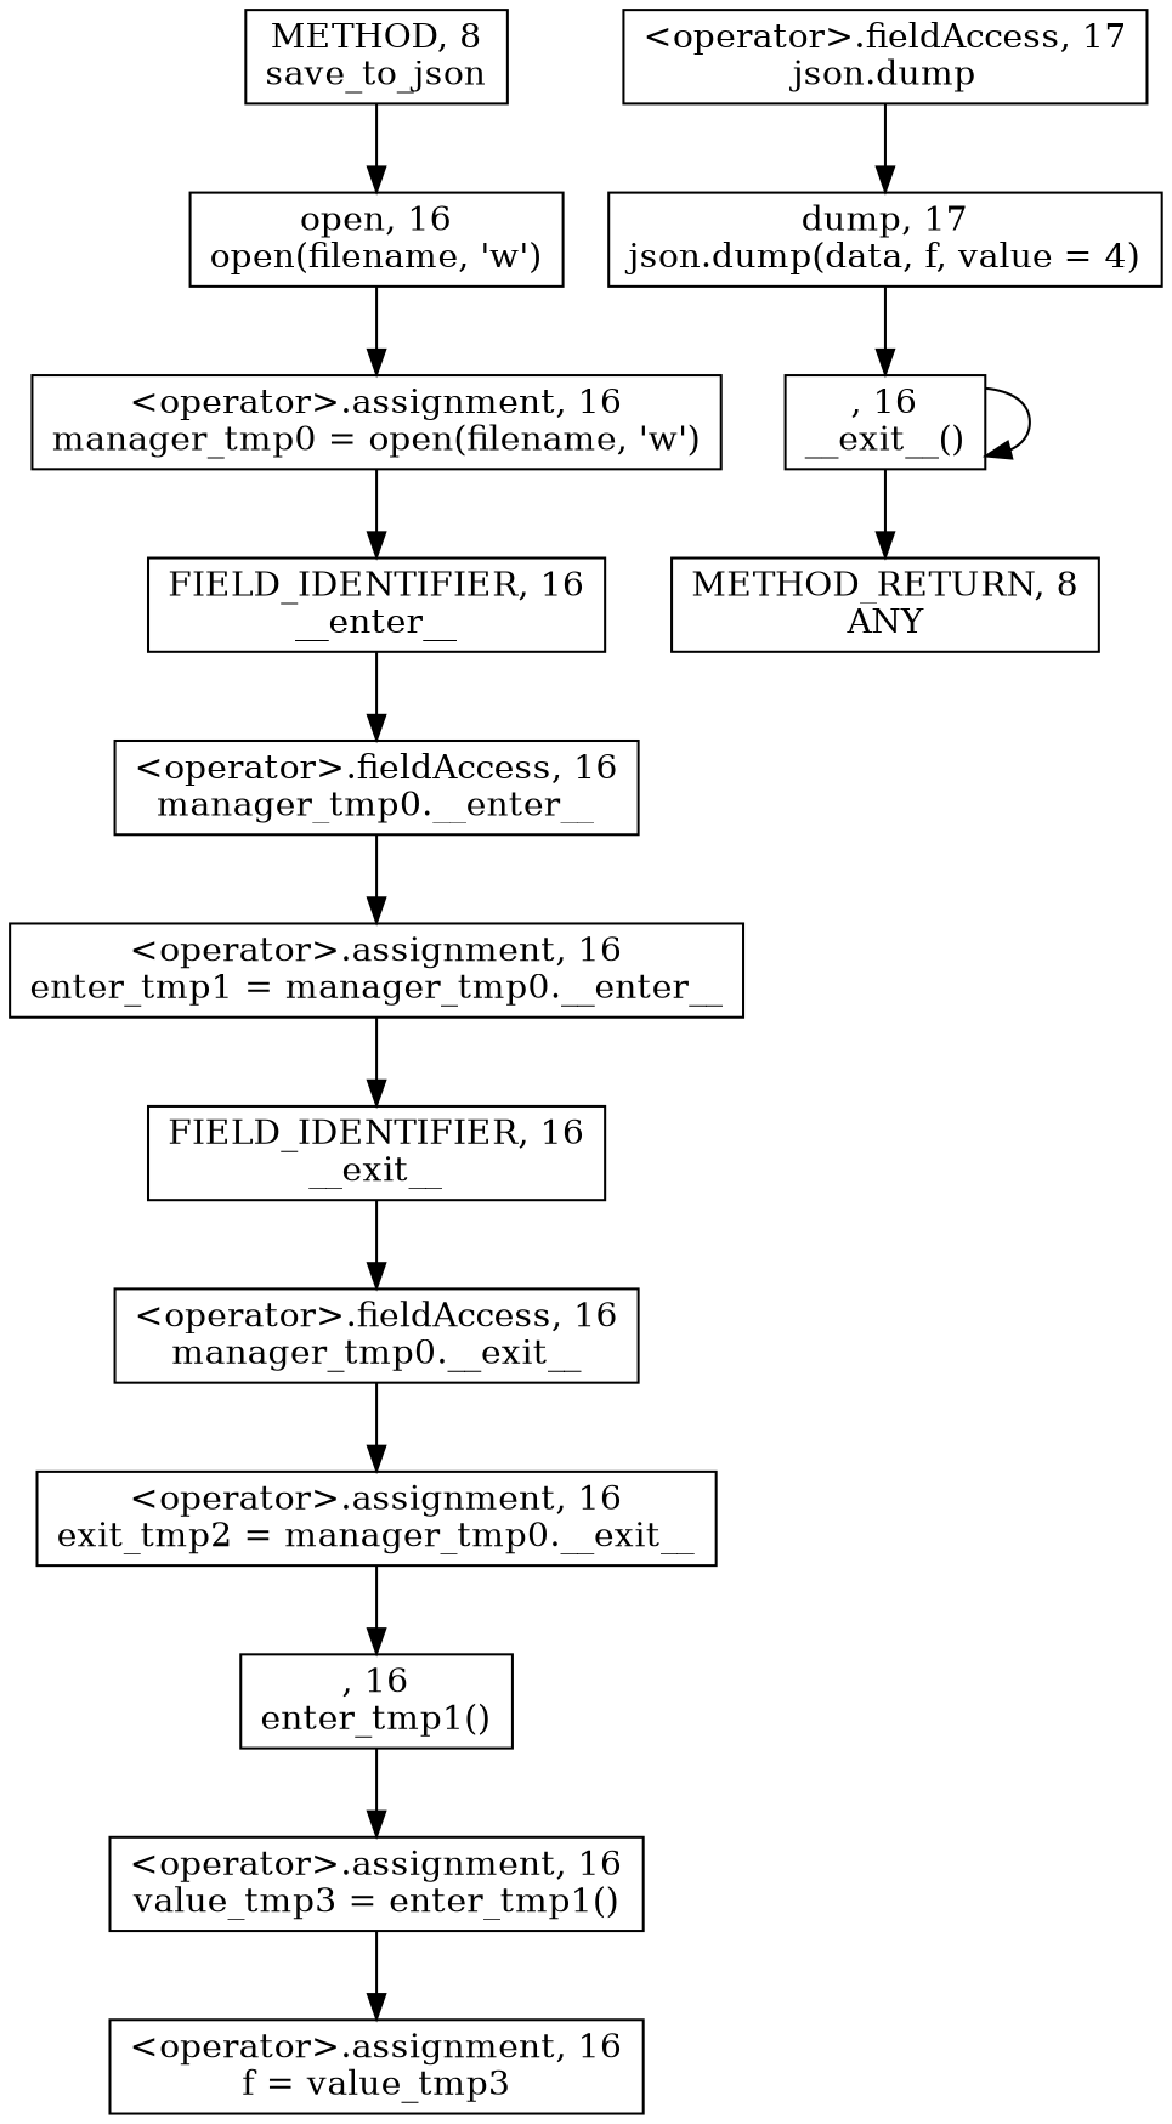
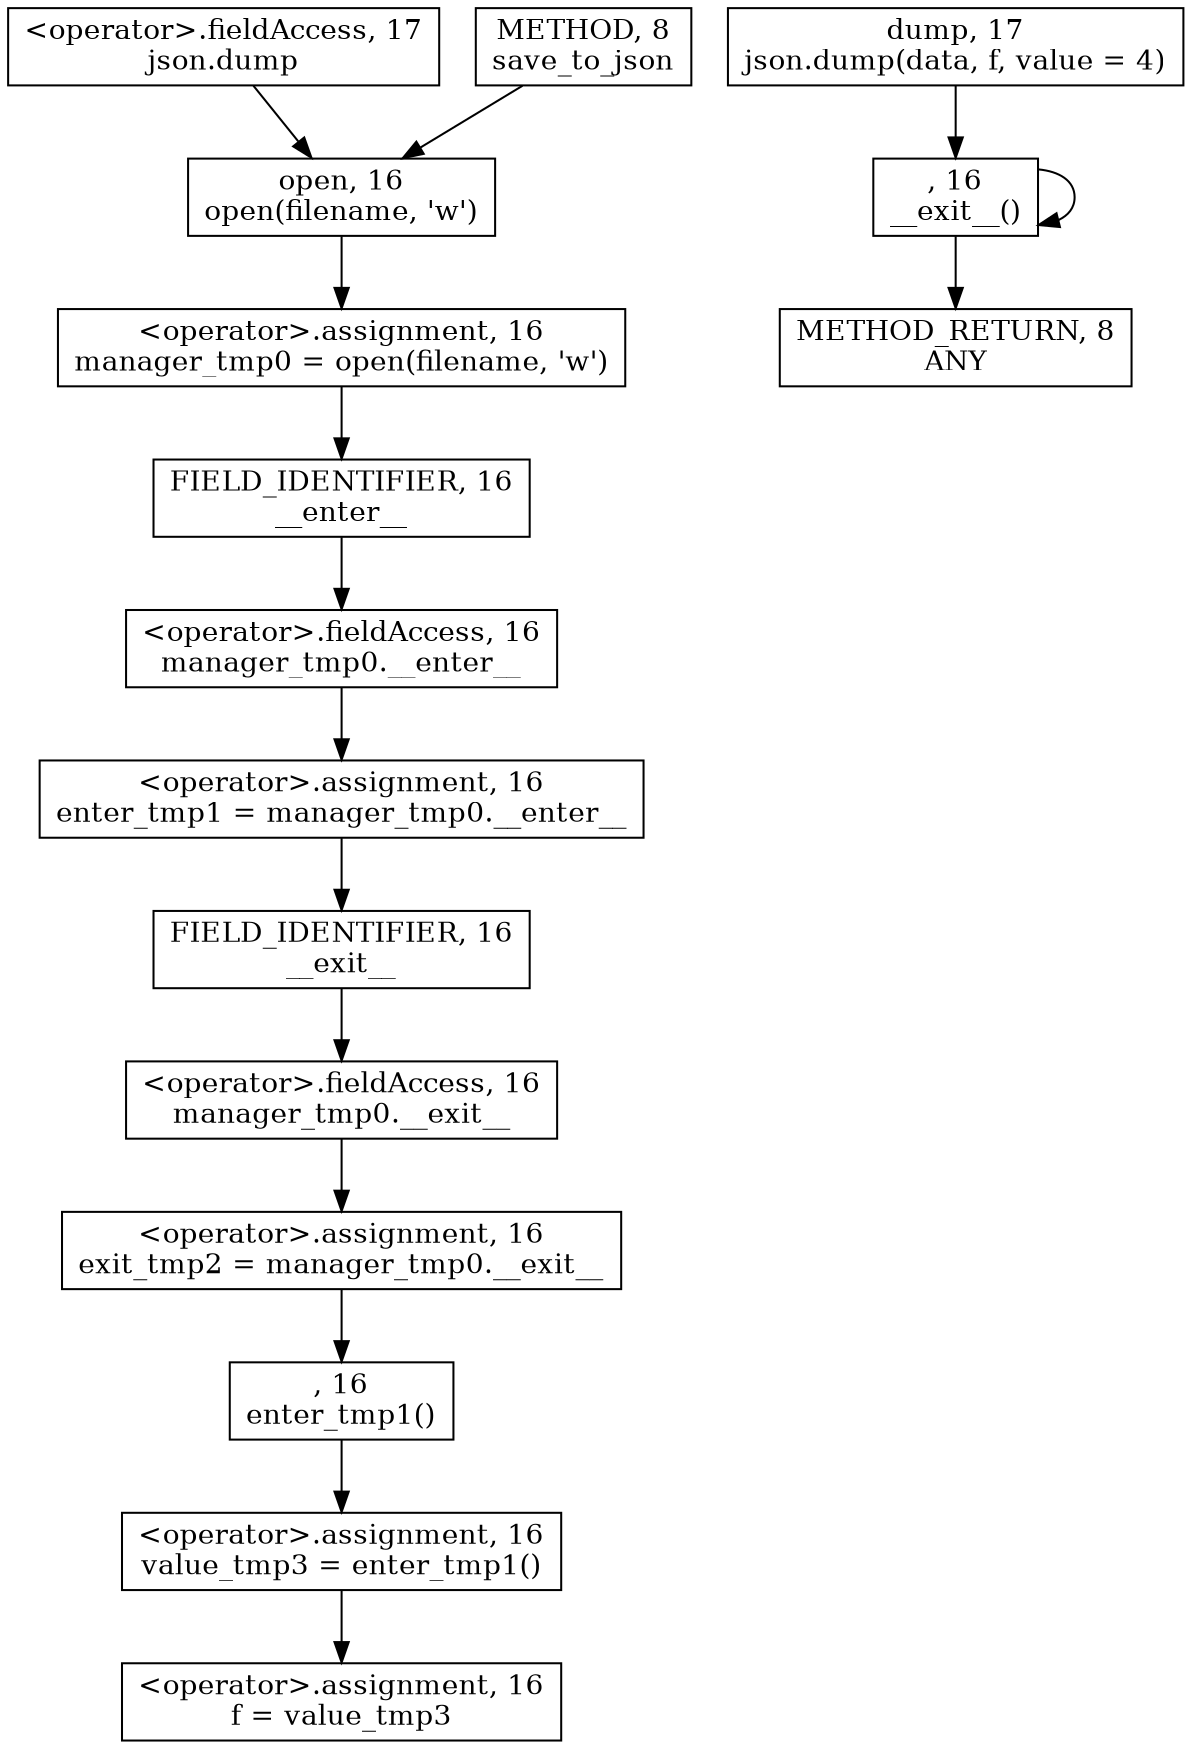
  digraph {
    node [shape=rect]
    n1 [label=<&lt;operator&gt;.assignment, 16<BR/>manager_tmp0 = open(filename, 'w')>]
    n2 [label=<FIELD_IDENTIFIER, 16<BR/>__enter__>]
    n3 [label=<&lt;operator&gt;.fieldAccess, 16<BR/>manager_tmp0.__enter__>]
    n4 [label=<&lt;operator&gt;.assignment, 16<BR/>enter_tmp1 = manager_tmp0.__enter__>]
    n5 [label=<FIELD_IDENTIFIER, 16<BR/>__exit__>]
    n6 [label=<&lt;operator&gt;.fieldAccess, 16<BR/>manager_tmp0.__exit__>]
    n7 [label=<&lt;operator&gt;.assignment, 16<BR/>exit_tmp2 = manager_tmp0.__exit__>]
    n8 [label=<, 16<BR/>enter_tmp1()>]
    n9 [label=<&lt;operator&gt;.assignment, 16<BR/>value_tmp3 = enter_tmp1()>]
    n10 [label=<&lt;operator&gt;.assignment, 16<BR/>f = value_tmp3>]
    n11 [label=<open, 16<BR/>open(filename, 'w')>]
    n12 [label=<dump, 17<BR/>json.dump(data, f, value = 4)>]
    n13 [label=<, 16<BR/>__exit__()>]
    n14 [label=<METHOD_RETURN, 8<BR/>ANY>]
    n15 [label=<&lt;operator&gt;.fieldAccess, 17<BR/>json.dump>]
    n16 [label=<METHOD, 8<BR/>save_to_json>]
    n1 -> n2
    n2 -> n3
    n3 -> n4
    n4 -> n5
    n5 -> n6
    n6 -> n7
    n7 -> n8
    n8 -> n9
    n9 -> n10
    n11 -> n1
    n12 -> n13
    n13 -> n13
    n13 -> n14
-   n15 -> n12
+   n15 -> n11
    n16 -> n11
  }
